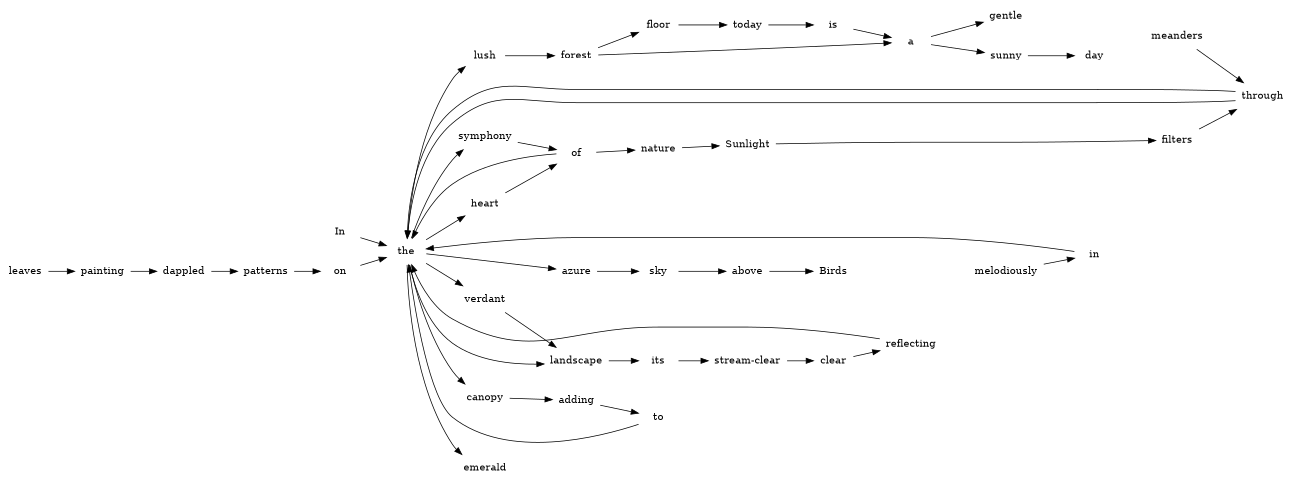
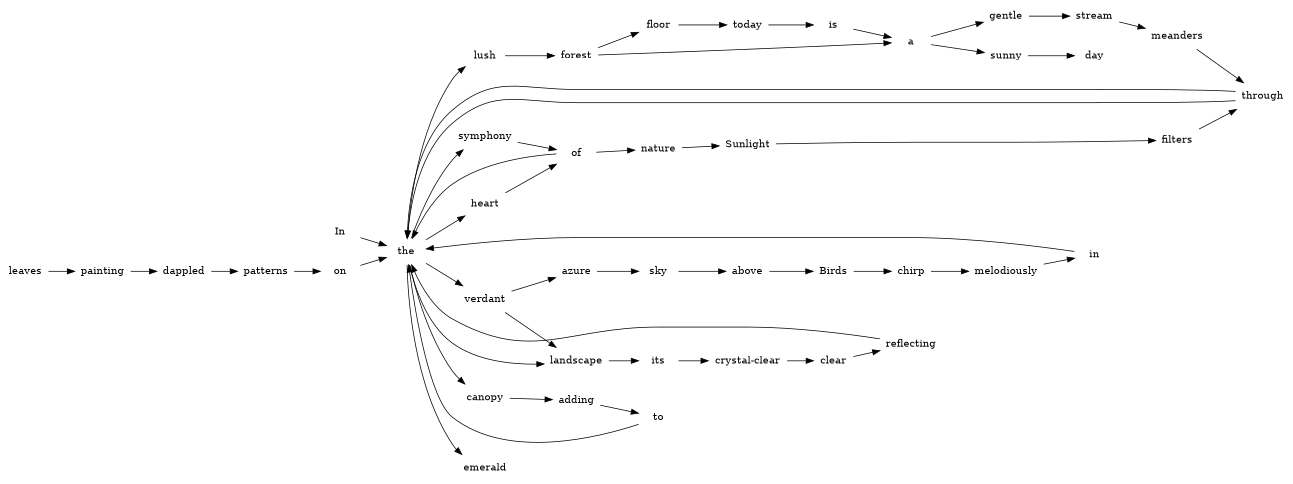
  digraph {
    rankdir=LR
    node [shape=plaintext]
    In
    the
    heart
    lush
    verdant
    azure
    canopy
    symphony
    emerald
    landscape
    of
    forest
    a
    floor
    sky
    adding
    nature
    Sunlight
    gentle
    sunny
    today
+   stream
    day
    meanders
    through
    its
-   "crystal-clear" [label="stream-clear"]
+   "crystal-clear"
    n28 [label=clear]
    reflecting
    above
    Birds
+   chirp
    melodiously
    in
    to
    filters
    leaves
    painting
    dappled
    patterns
    on
    is
    In -> the
    the -> heart
    the -> lush
    the -> verdant
-   the -> azure
+   verdant -> azure
    the -> canopy
    the -> symphony
    the -> emerald
    the -> landscape
    heart -> of
    lush -> forest
    verdant -> landscape
    azure -> sky
    canopy -> adding
    symphony -> of
    landscape -> its
    of -> the
    of -> nature
    forest -> a
    forest -> floor
    a -> gentle
    a -> sunny
    floor -> today
    sky -> above
    adding -> to
    nature -> Sunlight
    Sunlight -> filters
+   gentle -> stream
    sunny -> day
    today -> is
+   stream -> meanders
    meanders -> through
    through -> the
    through -> the
    its -> "crystal-clear"
    "crystal-clear" -> n28
    n28 -> reflecting
    reflecting -> the
    above -> Birds
+   Birds -> chirp
+   chirp -> melodiously
    melodiously -> in
    in -> the
    to -> the
    filters -> through
    leaves -> painting
    painting -> dappled
    dappled -> patterns
    patterns -> on
    on -> the
    is -> a
  }
